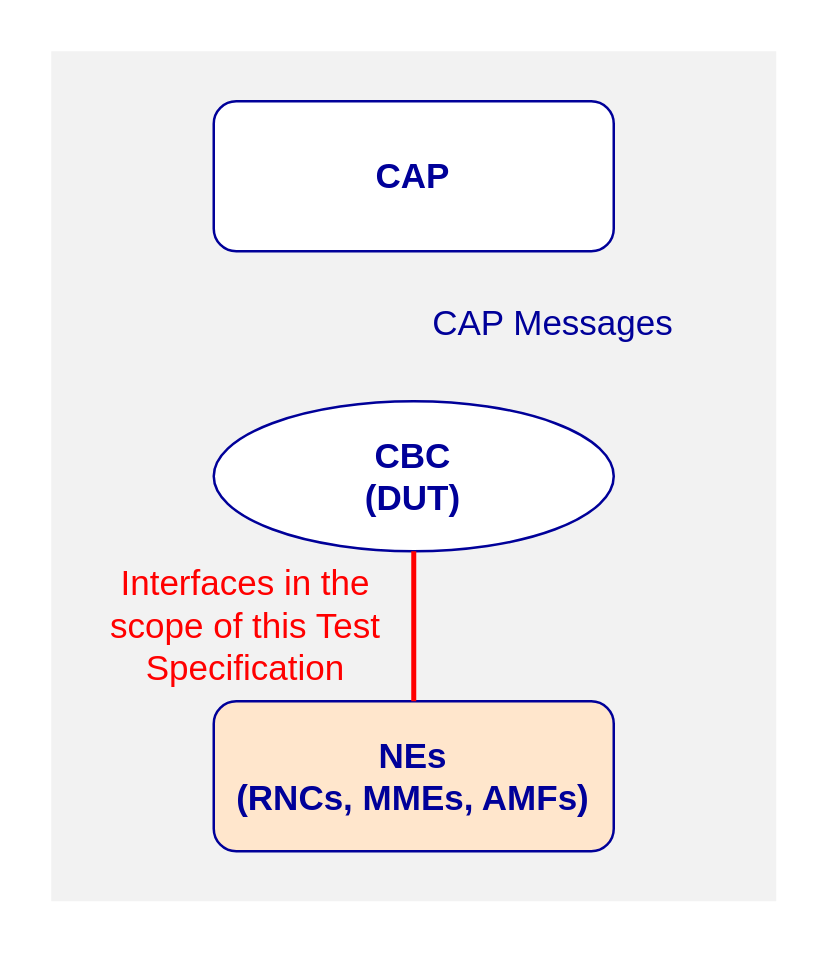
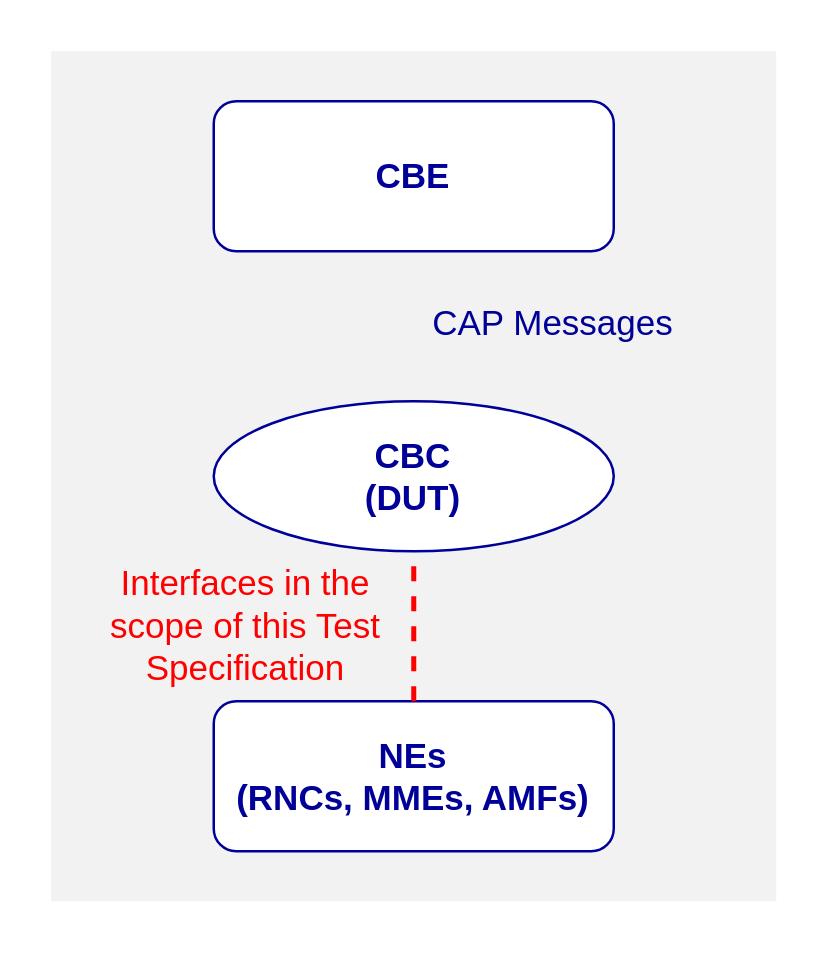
  <mxCell id="0" />
  <mxCell id="1" parent="0" />
  <mxCell id="2" value="" style="rounded=0;whiteSpace=wrap;html=1;strokeColor=none;fillColor=#F2F2F2;" vertex="1" parent="1"><mxGeometry x="20" y="20" width="290" height="340" as="geometry" /></mxCell>
- <mxCell id="3" value="CAP" style="rounded=1;whiteSpace=wrap;html=1;fontSize=14;fontStyle=1;fontColor=#000099;strokeColor=#000099;" parent="1" vertex="1"><mxGeometry x="85" y="40" width="160" height="60" as="geometry" /></mxCell>
+ <mxCell id="3" value="CBE" style="rounded=1;whiteSpace=wrap;html=1;fontSize=14;fontStyle=1;fontColor=#000099;strokeColor=#000099;" parent="1" vertex="1"><mxGeometry x="85" y="40" width="160" height="60" as="geometry" /></mxCell>
  <mxCell id="4" value="CBC&lt;br&gt;(DUT)" style="ellipse;whiteSpace=wrap;html=1;fontSize=14;fontStyle=1;fontColor=#000099;strokeColor=#000099;" parent="1" vertex="1"><mxGeometry x="85" y="160" width="160" height="60" as="geometry" /></mxCell>
- <mxCell id="5" value="NEs&lt;br&gt;(RNCs, MMEs, AMFs)" style="rounded=1;whiteSpace=wrap;html=1;fontSize=14;fontStyle=1;fontColor=#000099;strokeColor=#000099;fillColor=#ffe6cc;" parent="1" vertex="1"><mxGeometry x="85" y="280" width="160" height="60" as="geometry" /></mxCell>
- <mxCell id="6" value="" style="endArrow=none;html=1;rounded=0;fontSize=14;fontColor=#FF0000;entryX=0.5;entryY=1;entryDx=0;entryDy=0;strokeWidth=2;strokeColor=#FF0000;" parent="1" source="5" target="4" edge="1"><mxGeometry width="50" height="50" relative="1" as="geometry"><mxPoint x="35" y="300" as="sourcePoint" /><mxPoint x="85" y="250" as="targetPoint" /></mxGeometry></mxCell>
+ <mxCell id="5" value="NEs&lt;br&gt;(RNCs, MMEs, AMFs)" style="rounded=1;whiteSpace=wrap;html=1;fontSize=14;fontStyle=1;fontColor=#000099;strokeColor=#000099;" parent="1" vertex="1"><mxGeometry x="85" y="280" width="160" height="60" as="geometry" /></mxCell>
+ <mxCell id="6" value="" style="endArrow=none;html=1;rounded=0;fontSize=14;fontColor=#FF0000;entryX=0.5;entryY=1;entryDx=0;entryDy=0;strokeWidth=2;strokeColor=#FF0000;dashed=1;" parent="1" source="5" target="4" edge="1"><mxGeometry width="50" height="50" relative="1" as="geometry"><mxPoint x="35" y="300" as="sourcePoint" /><mxPoint x="85" y="250" as="targetPoint" /></mxGeometry></mxCell>
  <mxCell id="7" value="CAP Messages" style="text;html=1;strokeColor=none;fillColor=none;align=center;verticalAlign=middle;whiteSpace=wrap;rounded=0;fontSize=14;fontColor=#000099;" parent="1" vertex="1"><mxGeometry x="168" y="114" width="106" height="30" as="geometry" /></mxCell>
  <mxCell id="8" value="Interfaces in the scope of this Test Specification" style="text;html=1;strokeColor=none;fillColor=none;align=center;verticalAlign=middle;whiteSpace=wrap;rounded=0;fontSize=14;fontColor=#FF0000;" parent="1" vertex="1"><mxGeometry x="28" y="225" width="140" height="50" as="geometry" /></mxCell>
